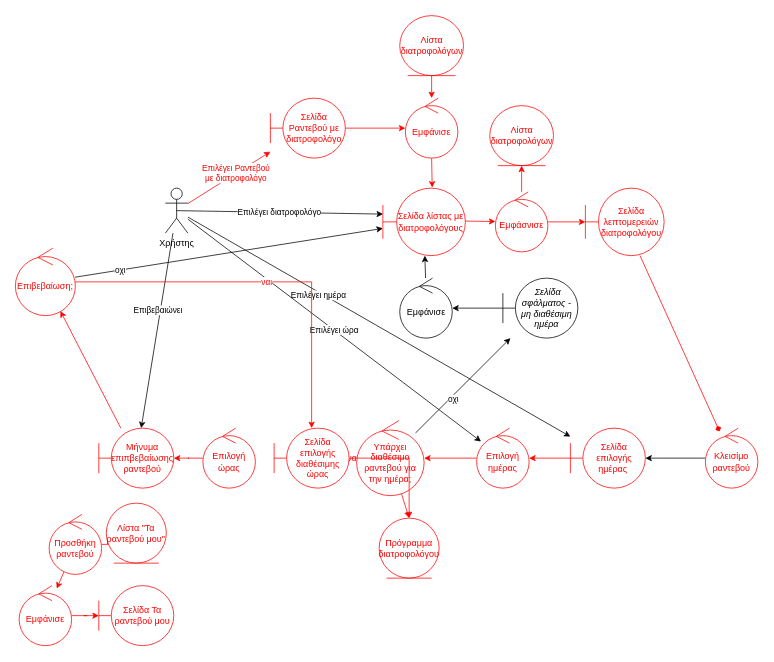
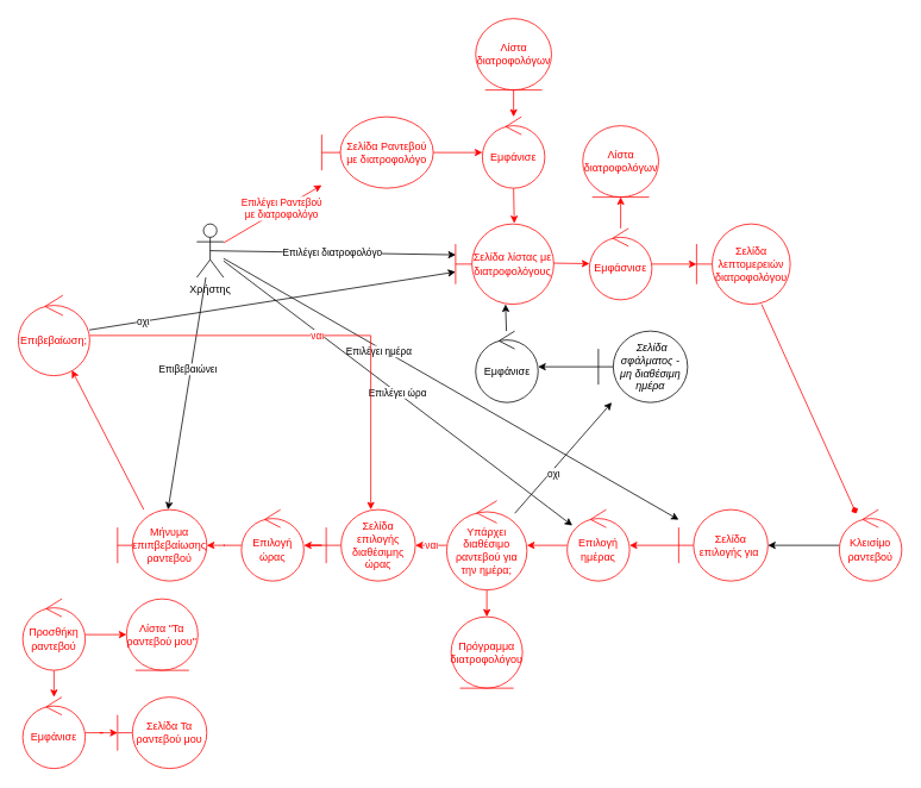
  <mxCell id="0" />
  <mxCell id="1" parent="0" />
  <mxCell id="2" value="" style="rounded=0;orthogonalLoop=1;jettySize=auto;html=1;strokeColor=#FF0000;" parent="1" source="11" target="13" edge="1"><mxGeometry relative="1" as="geometry" /></mxCell>
  <mxCell id="3" value="&lt;font color=&quot;#ff0000&quot;&gt;Επιλέγει Ραντεβού &lt;br&gt;με διατροφολόγο&lt;/font&gt;" style="edgeLabel;html=1;align=center;verticalAlign=middle;resizable=0;points=[];" parent="2" vertex="1" connectable="0"><mxGeometry x="0.169" y="1" relative="1" as="geometry"><mxPoint as="offset" /></mxGeometry></mxCell>
  <mxCell id="4" style="rounded=0;orthogonalLoop=1;jettySize=auto;html=1;exitX=0.5;exitY=0.5;exitDx=0;exitDy=0;exitPerimeter=0;entryX=0.002;entryY=0.385;entryDx=0;entryDy=0;entryPerimeter=0;" parent="1" source="11" target="18" edge="1"><mxGeometry relative="1" as="geometry" /></mxCell>
  <mxCell id="5" value="Επιλέγει διατροφολόγο" style="edgeLabel;html=1;align=center;verticalAlign=middle;resizable=0;points=[];" parent="4" vertex="1" connectable="0"><mxGeometry x="-0.183" relative="1" as="geometry"><mxPoint x="25" as="offset" /></mxGeometry></mxCell>
  <mxCell id="6" value="" style="rounded=0;orthogonalLoop=1;jettySize=auto;html=1;" parent="1" source="11" target="29" edge="1"><mxGeometry relative="1" as="geometry" /></mxCell>
  <mxCell id="7" value="Επιλέγει ημέρα" style="edgeLabel;html=1;align=center;verticalAlign=middle;resizable=0;points=[];" parent="6" vertex="1" connectable="0"><mxGeometry x="-0.312" y="-3" relative="1" as="geometry"><mxPoint y="1" as="offset" /></mxGeometry></mxCell>
  <mxCell id="8" value="Επιλέγει ώρα" style="rounded=0;orthogonalLoop=1;jettySize=auto;html=1;" parent="1" source="11" target="31" edge="1"><mxGeometry relative="1" as="geometry" /></mxCell>
  <mxCell id="9" value="" style="rounded=0;orthogonalLoop=1;jettySize=auto;html=1;" parent="1" source="11" target="46" edge="1"><mxGeometry relative="1" as="geometry" /></mxCell>
  <mxCell id="10" value="Επιβεβαιώνει" style="edgeLabel;html=1;align=center;verticalAlign=middle;resizable=0;points=[];" parent="9" vertex="1" connectable="0"><mxGeometry x="-0.202" y="-4" relative="1" as="geometry"><mxPoint as="offset" /></mxGeometry></mxCell>
  <mxCell id="11" value="Χρήστης" style="shape=umlActor;verticalLabelPosition=bottom;verticalAlign=top;html=1;" parent="1" vertex="1"><mxGeometry x="220" y="250" width="30" height="60" as="geometry" /></mxCell>
  <mxCell id="12" value="" style="rounded=0;orthogonalLoop=1;jettySize=auto;html=1;strokeColor=#FF0000;" parent="1" source="13" target="15" edge="1"><mxGeometry relative="1" as="geometry" /></mxCell>
- <mxCell id="13" value="&lt;font color=&quot;#ff0000&quot;&gt;Σελίδα Ραντεβού με διατροφολόγο&lt;/font&gt;" style="shape=umlBoundary;whiteSpace=wrap;html=1;strokeColor=#ff0000;" parent="1" vertex="1"><mxGeometry x="360" y="130" width="100" height="80" as="geometry" /></mxCell>
+ <mxCell id="13" value="&lt;font color=&quot;#ff0000&quot;&gt;Σελίδα Ραντεβού με διατροφολόγο&lt;/font&gt;" style="shape=umlBoundary;whiteSpace=wrap;html=1;strokeColor=#ff0000;" parent="1" vertex="1"><mxGeometry x="360" y="130" width="125" height="80" as="geometry" /></mxCell>
  <mxCell id="14" value="" style="rounded=0;orthogonalLoop=1;jettySize=auto;html=1;entryX=0.598;entryY=-0.009;entryDx=0;entryDy=0;entryPerimeter=0;strokeColor=#FF0000;" parent="1" source="15" target="18" edge="1"><mxGeometry relative="1" as="geometry" /></mxCell>
  <mxCell id="15" value="&lt;font color=&quot;#ff0000&quot;&gt;Εμφάνισε&lt;/font&gt;" style="ellipse;shape=umlControl;whiteSpace=wrap;html=1;strokeColor=#ff0000;" parent="1" vertex="1"><mxGeometry x="540" y="130" width="70" height="80" as="geometry" /></mxCell>
  <mxCell id="16" value="" style="rounded=0;orthogonalLoop=1;jettySize=auto;html=1;strokeColor=#FF0000;" parent="1" source="17" target="15" edge="1"><mxGeometry relative="1" as="geometry" /></mxCell>
  <mxCell id="17" value="&lt;font color=&quot;#ff0000&quot;&gt;Λίστα διατροφολόγων&lt;/font&gt;" style="ellipse;shape=umlEntity;whiteSpace=wrap;html=1;strokeColor=#FF0000;" parent="1" vertex="1"><mxGeometry x="532.5" width="85" height="80" as="geometry" y="20" /></mxCell>
  <mxCell id="18" value="&lt;font color=&quot;#ff0000&quot;&gt;Σελίδα λίστας με διατροφολόγους&lt;/font&gt;" style="shape=umlBoundary;whiteSpace=wrap;html=1;strokeColor=#FF0000;" parent="1" vertex="1"><mxGeometry x="510" y="250" width="110" height="90" as="geometry" /></mxCell>
  <mxCell id="19" value="" style="rounded=0;orthogonalLoop=1;jettySize=auto;html=1;exitX=0.999;exitY=0.488;exitDx=0;exitDy=0;exitPerimeter=0;strokeColor=#FF0000;" parent="1" source="18" target="24" edge="1"><mxGeometry relative="1" as="geometry"><mxPoint x="703.099" y="228.003" as="sourcePoint" /></mxGeometry></mxCell>
  <mxCell id="20" value="" style="rounded=0;orthogonalLoop=1;jettySize=auto;html=1;strokeColor=#FF0000;endArrow=diamond;" parent="1" source="21" target="27" edge="1"><mxGeometry relative="1" as="geometry" /></mxCell>
  <mxCell id="21" value="&lt;font color=&quot;#ff0000&quot;&gt;Σελίδα λεπτομερειών διατροφολόγου&lt;/font&gt;" style="shape=umlBoundary;whiteSpace=wrap;html=1;strokeColor=#FF0000;" parent="1" vertex="1"><mxGeometry x="780" y="250" width="105" height="90" as="geometry" /></mxCell>
  <mxCell id="22" value="" style="rounded=0;orthogonalLoop=1;jettySize=auto;html=1;strokeColor=#FF0000;" parent="1" source="24" target="25" edge="1"><mxGeometry relative="1" as="geometry" /></mxCell>
  <mxCell id="23" value="" style="rounded=0;orthogonalLoop=1;jettySize=auto;html=1;strokeColor=#FF0000;" parent="1" source="24" target="21" edge="1"><mxGeometry relative="1" as="geometry" /></mxCell>
  <mxCell id="24" value="&lt;font color=&quot;#ff0000&quot;&gt;Εμφάσνισε&lt;/font&gt;" style="ellipse;shape=umlControl;whiteSpace=wrap;html=1;strokeColor=#FF0000;" parent="1" vertex="1"><mxGeometry x="660" y="255" width="70" height="80" as="geometry" /></mxCell>
  <mxCell id="25" value="&lt;font color=&quot;#ff0000&quot;&gt;Λίστα διατροφολόγων&lt;/font&gt;" style="ellipse;shape=umlEntity;whiteSpace=wrap;html=1;strokeColor=#FF0000;" parent="1" vertex="1"><mxGeometry x="652.5" y="140" width="85" height="80" as="geometry" /></mxCell>
  <mxCell id="26" value="" style="edgeStyle=orthogonalEdgeStyle;rounded=0;orthogonalLoop=1;jettySize=auto;html=1;" parent="1" source="27" target="29" edge="1"><mxGeometry relative="1" as="geometry" /></mxCell>
  <mxCell id="27" value="&lt;font color=&quot;#ff0000&quot;&gt;Κλεισίμο ραντεβού&lt;/font&gt;" style="ellipse;shape=umlControl;whiteSpace=wrap;html=1;strokeColor=#FF0000;" parent="1" vertex="1"><mxGeometry x="940" y="570" width="70" height="80" as="geometry" /></mxCell>
  <mxCell id="28" value="" style="edgeStyle=orthogonalEdgeStyle;rounded=0;orthogonalLoop=1;jettySize=auto;html=1;strokeColor=#FF0000;" parent="1" source="29" target="31" edge="1"><mxGeometry relative="1" as="geometry" /></mxCell>
- <mxCell id="29" value="&lt;font color=&quot;#ff0000&quot;&gt;Σελίδα επιλογής ημέρας&amp;nbsp;&lt;/font&gt;" style="shape=umlBoundary;whiteSpace=wrap;html=1;strokeColor=#FF0000;" parent="1" vertex="1"><mxGeometry x="760" y="570" width="100" height="80" as="geometry" /></mxCell>
+ <mxCell id="29" value="&lt;font color=&quot;#ff0000&quot;&gt;Σελίδα επιλογής για&amp;nbsp;&lt;/font&gt;" style="shape=umlBoundary;whiteSpace=wrap;html=1;strokeColor=#FF0000;" parent="1" vertex="1"><mxGeometry x="760" y="570" width="100" height="80" as="geometry" /></mxCell>
  <mxCell id="30" value="" style="edgeStyle=orthogonalEdgeStyle;rounded=0;orthogonalLoop=1;jettySize=auto;html=1;strokeColor=#FF0000;" parent="1" source="31" target="35" edge="1"><mxGeometry relative="1" as="geometry" /></mxCell>
  <mxCell id="31" value="&lt;font color=&quot;#ff0000&quot;&gt;Επιλογή ημέρας&lt;/font&gt;" style="ellipse;shape=umlControl;whiteSpace=wrap;html=1;strokeColor=#FF0000;" parent="1" vertex="1"><mxGeometry x="635" y="570" width="70" height="80" as="geometry" /></mxCell>
  <mxCell id="32" value="" style="rounded=0;orthogonalLoop=1;jettySize=auto;html=1;entryX=0.5;entryY=0;entryDx=0;entryDy=0;endArrow=classic;endFill=1;strokeColor=#FF0000;" parent="1" source="35" target="36" edge="1"><mxGeometry relative="1" as="geometry"><mxPoint x="445" y="460" as="targetPoint" /></mxGeometry></mxCell>
  <mxCell id="33" value="οχι" style="rounded=0;orthogonalLoop=1;jettySize=auto;html=1;" parent="1" source="35" target="38" edge="1"><mxGeometry x="-0.249" y="-4" relative="1" as="geometry"><mxPoint as="offset" /></mxGeometry></mxCell>
  <mxCell id="34" value="&lt;font color=&quot;#ff0000&quot;&gt;ναι&lt;/font&gt;" style="edgeStyle=orthogonalEdgeStyle;rounded=0;orthogonalLoop=1;jettySize=auto;html=1;strokeColor=#FF0000;" parent="1" source="35" target="42" edge="1"><mxGeometry relative="1" as="geometry"><mxPoint x="320" y="610" as="targetPoint" /></mxGeometry></mxCell>
- <mxCell id="35" value="&lt;font color=&quot;#ff0000&quot;&gt;Υπάρχει διαθέσιμο ραντεβού για την ημέρα;&lt;/font&gt;" style="ellipse;shape=umlControl;whiteSpace=wrap;html=1;strokeColor=#FF0000;" parent="1" vertex="1"><mxGeometry x="475" y="560" width="90" height="100" as="geometry" /></mxCell>
+ <mxCell id="35" value="&lt;font color=&quot;#ff0000&quot;&gt;Υπάρχει διαθέσιμο ραντεβού για την ημέρα;&lt;/font&gt;" style="ellipse;shape=umlControl;whiteSpace=wrap;html=1;strokeColor=#FF0000;" parent="1" vertex="1"><mxGeometry x="500" y="560" width="90" height="100" as="geometry" /></mxCell>
  <mxCell id="36" value="&lt;font color=&quot;#ff0000&quot;&gt;Πρόγραμμα διατροφολόγου&lt;/font&gt;" style="ellipse;shape=umlEntity;whiteSpace=wrap;html=1;strokeColor=#FF0000;" parent="1" vertex="1"><mxGeometry x="505" y="690" width="80" height="80" as="geometry" /></mxCell>
  <mxCell id="37" value="" style="rounded=0;orthogonalLoop=1;jettySize=auto;html=1;" parent="1" source="38" target="40" edge="1"><mxGeometry relative="1" as="geometry" /></mxCell>
  <mxCell id="38" value="&lt;i&gt;&amp;nbsp;Σελίδα σφάλματος - μη διαθέσιμη ημέρα&lt;/i&gt;" style="shape=umlBoundary;whiteSpace=wrap;html=1;" parent="1" vertex="1"><mxGeometry x="670" y="370" width="100" height="80" as="geometry" /></mxCell>
  <mxCell id="39" value="" style="rounded=0;orthogonalLoop=1;jettySize=auto;html=1;" parent="1" source="40" target="18" edge="1"><mxGeometry relative="1" as="geometry" /></mxCell>
  <mxCell id="40" value="Εμφάνισε" style="ellipse;shape=umlControl;whiteSpace=wrap;html=1;" parent="1" vertex="1"><mxGeometry x="532.5" y="370" width="70" height="80" as="geometry" /></mxCell>
- <mxCell id="41" value="" style="edgeStyle=orthogonalEdgeStyle;rounded=0;orthogonalLoop=1;jettySize=auto;html=1;strokeColor=#FF0000;" parent="1" source="42" target="36" edge="1"><mxGeometry relative="1" as="geometry" /></mxCell>
+ <mxCell id="41" value="" style="edgeStyle=orthogonalEdgeStyle;rounded=0;orthogonalLoop=1;jettySize=auto;html=1;strokeColor=#FF0000;" parent="1" source="42" target="44" edge="1"><mxGeometry relative="1" as="geometry" /></mxCell>
  <mxCell id="42" value="&lt;font color=&quot;#ff0000&quot;&gt;Σελίδα επιλογής διαθέσιμης ώρας&lt;/font&gt;" style="shape=umlBoundary;whiteSpace=wrap;html=1;strokeColor=#FF0000;" parent="1" vertex="1"><mxGeometry x="365" y="570" width="100" height="80" as="geometry" /></mxCell>
  <mxCell id="43" value="" style="edgeStyle=orthogonalEdgeStyle;rounded=0;orthogonalLoop=1;jettySize=auto;html=1;strokeColor=#FF0000;" parent="1" source="44" target="46" edge="1"><mxGeometry relative="1" as="geometry" /></mxCell>
  <mxCell id="44" value="&lt;font color=&quot;#ff0000&quot;&gt;Επιλογή ώρας&lt;/font&gt;" style="ellipse;shape=umlControl;whiteSpace=wrap;html=1;strokeColor=#FF0000;" parent="1" vertex="1"><mxGeometry x="270" y="570" width="70" height="80" as="geometry" /></mxCell>
  <mxCell id="45" value="" style="rounded=0;orthogonalLoop=1;jettySize=auto;html=1;strokeColor=#FF0000;" parent="1" source="46" target="50" edge="1"><mxGeometry relative="1" as="geometry" /></mxCell>
  <mxCell id="46" value="&lt;font color=&quot;#ff0000&quot;&gt;Μήνυμα επιπβεβαίωσης ραντεβού&lt;/font&gt;" style="shape=umlBoundary;whiteSpace=wrap;html=1;strokeColor=#FF0000;" parent="1" vertex="1"><mxGeometry x="131.25" y="570" width="100" height="80" as="geometry" /></mxCell>
  <mxCell id="47" value="" style="rounded=0;orthogonalLoop=1;jettySize=auto;html=1;" parent="1" source="50" target="18" edge="1"><mxGeometry relative="1" as="geometry" /></mxCell>
  <mxCell id="48" value="οχι" style="edgeLabel;html=1;align=center;verticalAlign=middle;resizable=0;points=[];" parent="47" vertex="1" connectable="0"><mxGeometry x="-0.704" relative="1" as="geometry"><mxPoint as="offset" /></mxGeometry></mxCell>
  <mxCell id="49" value="&lt;font color=&quot;#ff0000&quot;&gt;ναι&lt;/font&gt;" style="edgeStyle=orthogonalEdgeStyle;rounded=0;orthogonalLoop=1;jettySize=auto;html=1;strokeColor=#FF0000;" parent="1" source="50" target="42" edge="1"><mxGeometry relative="1" as="geometry" /></mxCell>
  <mxCell id="50" value="&lt;font color=&quot;#ff0000&quot;&gt;Επιβεβαίωση;&lt;/font&gt;" style="ellipse;shape=umlControl;whiteSpace=wrap;html=1;strokeColor=#FF0000;" parent="1" vertex="1"><mxGeometry x="20" y="330" width="80" height="90" as="geometry" /></mxCell>
  <mxCell id="51" value="" style="edgeStyle=orthogonalEdgeStyle;rounded=0;orthogonalLoop=1;jettySize=auto;html=1;strokeColor=#FF0000;" parent="1" source="53" target="54" edge="1"><mxGeometry relative="1" as="geometry" /></mxCell>
  <mxCell id="52" value="" style="edgeStyle=none;rounded=0;orthogonalLoop=1;jettySize=auto;html=1;strokeColor=#FF0000;fontColor=#FF0000;" parent="1" source="53" target="56" edge="1"><mxGeometry relative="1" as="geometry" /></mxCell>
- <mxCell id="53" value="&lt;font color=&quot;#ff0000&quot;&gt;Προσθήκη ραντεβού&lt;/font&gt;" style="ellipse;shape=umlControl;whiteSpace=wrap;html=1;strokeColor=#FF0000;" parent="1" vertex="1"><mxGeometry x="65" y="685" width="70" height="80" as="geometry" /></mxCell>
+ <mxCell id="53" value="&lt;font color=&quot;#ff0000&quot;&gt;Προσθήκη ραντεβού&lt;/font&gt;" style="ellipse;shape=umlControl;whiteSpace=wrap;html=1;strokeColor=#FF0000;" parent="1" vertex="1"><mxGeometry x="25" y="670" width="70" height="80" as="geometry" /></mxCell>
  <mxCell id="54" value="&lt;font color=&quot;#ff0000&quot;&gt;Λίστα &quot;Τα ραντεβού μου&quot;&lt;/font&gt;" style="ellipse;shape=umlEntity;whiteSpace=wrap;html=1;strokeColor=#FF0000;" parent="1" vertex="1"><mxGeometry x="141.25" y="670" width="80" height="80" as="geometry" /></mxCell>
  <mxCell id="55" value="" style="edgeStyle=orthogonalEdgeStyle;rounded=0;orthogonalLoop=1;jettySize=auto;html=1;strokeColor=#FF0000;" parent="1" source="56" target="57" edge="1"><mxGeometry relative="1" as="geometry" /></mxCell>
  <mxCell id="56" value="&lt;font color=&quot;#ff0000&quot;&gt;Εμφάνισε&lt;/font&gt;" style="ellipse;shape=umlControl;whiteSpace=wrap;html=1;strokeColor=#FF0000;" parent="1" vertex="1"><mxGeometry x="25" y="780" width="70" height="80" as="geometry" /></mxCell>
  <mxCell id="57" value="&lt;font color=&quot;#ff0000&quot;&gt;Σελίδα Τα ραντεβού μου&lt;/font&gt;" style="shape=umlBoundary;whiteSpace=wrap;html=1;strokeColor=#FF0000;" parent="1" vertex="1"><mxGeometry x="131.25" y="780" width="100" height="80" as="geometry" /></mxCell>
